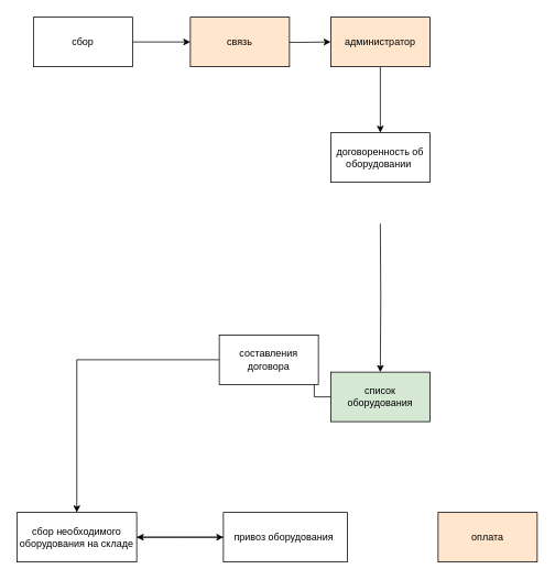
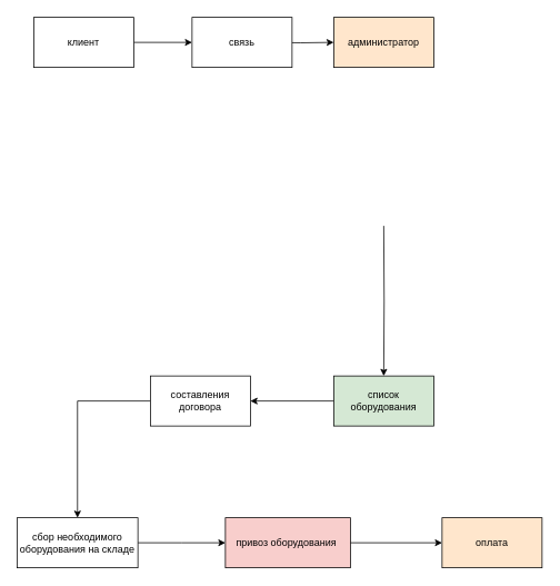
  <mxCell id="0" />
  <mxCell id="1" parent="0" />
  <mxCell id="2" style="edgeStyle=orthogonalEdgeStyle;rounded=0;orthogonalLoop=1;jettySize=auto;html=1;entryX=0;entryY=0.5;entryDx=0;entryDy=0;" parent="1" source="3" target="8" edge="1"><mxGeometry relative="1" as="geometry"><mxPoint x="220" y="50" as="targetPoint" /></mxGeometry></mxCell>
- <mxCell id="3" value="&lt;font style=&quot;vertical-align: inherit&quot;&gt;&lt;font style=&quot;vertical-align: inherit&quot;&gt;сбор&lt;/font&gt;&lt;/font&gt;" style="rounded=0;whiteSpace=wrap;html=1;" parent="1" vertex="1"><mxGeometry x="40" y="20" width="120" height="60" as="geometry" /></mxCell>
- <mxCell id="4" style="edgeStyle=orthogonalEdgeStyle;rounded=0;orthogonalLoop=1;jettySize=auto;html=1;entryX=0.5;entryY=0;entryDx=0;entryDy=0;" parent="1" source="5" target="18" edge="1"><mxGeometry relative="1" as="geometry"><mxPoint x="460" y="110" as="targetPoint" /></mxGeometry></mxCell>
+ <mxCell id="3" value="&lt;font style=&quot;vertical-align: inherit&quot;&gt;&lt;font style=&quot;vertical-align: inherit&quot;&gt;клиент&lt;/font&gt;&lt;/font&gt;" style="rounded=0;whiteSpace=wrap;html=1;" parent="1" vertex="1"><mxGeometry x="40" y="20" width="120" height="60" as="geometry" /></mxCell>
  <mxCell id="5" value="&lt;font style=&quot;vertical-align: inherit&quot;&gt;&lt;font style=&quot;vertical-align: inherit&quot;&gt;администратор&lt;/font&gt;&lt;/font&gt;" style="rounded=0;whiteSpace=wrap;html=1;fillColor=#ffe6cc;" parent="1" vertex="1"><mxGeometry x="400" y="20" width="120" height="60" as="geometry" /></mxCell>
  <mxCell id="6" style="edgeStyle=orthogonalEdgeStyle;rounded=0;orthogonalLoop=1;jettySize=auto;html=1;entryX=0;entryY=0.5;entryDx=0;entryDy=0;" parent="1" target="5" edge="1"><mxGeometry relative="1" as="geometry"><mxPoint x="320" y="50" as="sourcePoint" /></mxGeometry></mxCell>
  <mxCell id="7" style="edgeStyle=orthogonalEdgeStyle;rounded=0;orthogonalLoop=1;jettySize=auto;html=1;entryX=0.5;entryY=0;entryDx=0;entryDy=0;" parent="1" edge="1" target="10"><mxGeometry relative="1" as="geometry"><mxPoint x="460" y="440" as="targetPoint" /><mxPoint x="460" y="270" as="sourcePoint" /></mxGeometry></mxCell>
- <mxCell id="8" value="&lt;font style=&quot;vertical-align: inherit&quot;&gt;&lt;font style=&quot;vertical-align: inherit&quot;&gt;связь&lt;/font&gt;&lt;/font&gt;" style="rounded=0;whiteSpace=wrap;html=1;fillColor=#ffe6cc;" parent="1" vertex="1"><mxGeometry x="230" y="20" width="120" height="60" as="geometry" /></mxCell>
+ <mxCell id="8" value="&lt;font style=&quot;vertical-align: inherit&quot;&gt;&lt;font style=&quot;vertical-align: inherit&quot;&gt;связь&lt;/font&gt;&lt;/font&gt;" style="rounded=0;whiteSpace=wrap;html=1;" parent="1" vertex="1"><mxGeometry x="230" y="20" width="120" height="60" as="geometry" /></mxCell>
  <mxCell id="9" style="edgeStyle=orthogonalEdgeStyle;rounded=0;orthogonalLoop=1;jettySize=auto;html=1;entryX=1;entryY=0.5;entryDx=0;entryDy=0;" parent="1" source="10" target="14" edge="1"><mxGeometry relative="1" as="geometry" /></mxCell>
  <mxCell id="10" value="&lt;font style=&quot;vertical-align: inherit&quot;&gt;&lt;font style=&quot;vertical-align: inherit&quot;&gt;список оборудования&lt;/font&gt;&lt;/font&gt;" style="rounded=0;whiteSpace=wrap;html=1;fillColor=#d5e8d4;" parent="1" vertex="1"><mxGeometry x="400" y="450" width="120" height="60" as="geometry" /></mxCell>
  <mxCell id="11" style="edgeStyle=orthogonalEdgeStyle;rounded=0;orthogonalLoop=1;jettySize=auto;html=1;entryX=0;entryY=0.5;entryDx=0;entryDy=0;" parent="1" source="12" edge="1"><mxGeometry relative="1" as="geometry"><mxPoint x="270" y="650" as="targetPoint" /></mxGeometry></mxCell>
  <mxCell id="12" value="&lt;font style=&quot;vertical-align: inherit&quot;&gt;&lt;font style=&quot;vertical-align: inherit&quot;&gt;сбор необходимого оборудования на складе&lt;/font&gt;&lt;/font&gt;" style="rounded=0;whiteSpace=wrap;html=1;" parent="1" vertex="1"><mxGeometry x="20" y="620" width="145" height="60" as="geometry" /></mxCell>
  <mxCell id="13" style="edgeStyle=orthogonalEdgeStyle;rounded=0;orthogonalLoop=1;jettySize=auto;html=1;" parent="1" source="14" target="12" edge="1"><mxGeometry relative="1" as="geometry" /></mxCell>
- <mxCell id="14" value="&lt;font style=&quot;vertical-align: inherit&quot;&gt;&lt;font style=&quot;vertical-align: inherit&quot;&gt;составления договора&lt;/font&gt;&lt;/font&gt;" style="rounded=0;whiteSpace=wrap;html=1;" parent="1" vertex="1"><mxGeometry x="265" y="405" width="120" height="60" as="geometry" /></mxCell>
- <mxCell id="15" style="edgeStyle=orthogonalEdgeStyle;rounded=0;orthogonalLoop=1;jettySize=auto;html=1;" edge="1" parent="1" source="16" target="12"><mxGeometry relative="1" as="geometry" /></mxCell>
- <mxCell id="16" value="&lt;font style=&quot;vertical-align: inherit&quot;&gt;&lt;font style=&quot;vertical-align: inherit&quot;&gt;&lt;font style=&quot;vertical-align: inherit&quot;&gt;&lt;font style=&quot;vertical-align: inherit&quot;&gt;привоз оборудования&amp;nbsp;&lt;/font&gt;&lt;/font&gt;&lt;/font&gt;&lt;/font&gt;" style="rounded=0;whiteSpace=wrap;html=1;" vertex="1" parent="1"><mxGeometry x="270" y="620" width="150" height="60" as="geometry" /></mxCell>
+ <mxCell id="14" value="&lt;font style=&quot;vertical-align: inherit&quot;&gt;&lt;font style=&quot;vertical-align: inherit&quot;&gt;составления договора&lt;/font&gt;&lt;/font&gt;" style="rounded=0;whiteSpace=wrap;html=1;" parent="1" vertex="1"><mxGeometry x="180" y="450" width="120" height="60" as="geometry" /></mxCell>
+ <mxCell id="15" style="edgeStyle=orthogonalEdgeStyle;rounded=0;orthogonalLoop=1;jettySize=auto;html=1;entryX=0;entryY=0.5;entryDx=0;entryDy=0;" edge="1" parent="1" source="16" target="17"><mxGeometry relative="1" as="geometry" /></mxCell>
+ <mxCell id="16" value="&lt;font style=&quot;vertical-align: inherit&quot;&gt;&lt;font style=&quot;vertical-align: inherit&quot;&gt;&lt;font style=&quot;vertical-align: inherit&quot;&gt;&lt;font style=&quot;vertical-align: inherit&quot;&gt;привоз оборудования&amp;nbsp;&lt;/font&gt;&lt;/font&gt;&lt;/font&gt;&lt;/font&gt;" style="rounded=0;whiteSpace=wrap;html=1;fillColor=#f8cecc;" vertex="1" parent="1"><mxGeometry x="270" y="620" width="150" height="60" as="geometry" /></mxCell>
  <mxCell id="17" value="&lt;font style=&quot;vertical-align: inherit&quot;&gt;&lt;font style=&quot;vertical-align: inherit&quot;&gt;оплата&lt;/font&gt;&lt;/font&gt;" style="rounded=0;whiteSpace=wrap;html=1;fillColor=#ffe6cc;" vertex="1" parent="1"><mxGeometry x="530" y="620" width="120" height="60" as="geometry" /></mxCell>
- <mxCell id="18" value="&lt;font style=&quot;vertical-align: inherit&quot;&gt;&lt;font style=&quot;vertical-align: inherit&quot;&gt;договоренность об оборудовании&amp;nbsp;&lt;/font&gt;&lt;/font&gt;" style="rounded=0;whiteSpace=wrap;html=1;" vertex="1" parent="1"><mxGeometry x="400" y="160" width="120" height="60" as="geometry" /></mxCell>
